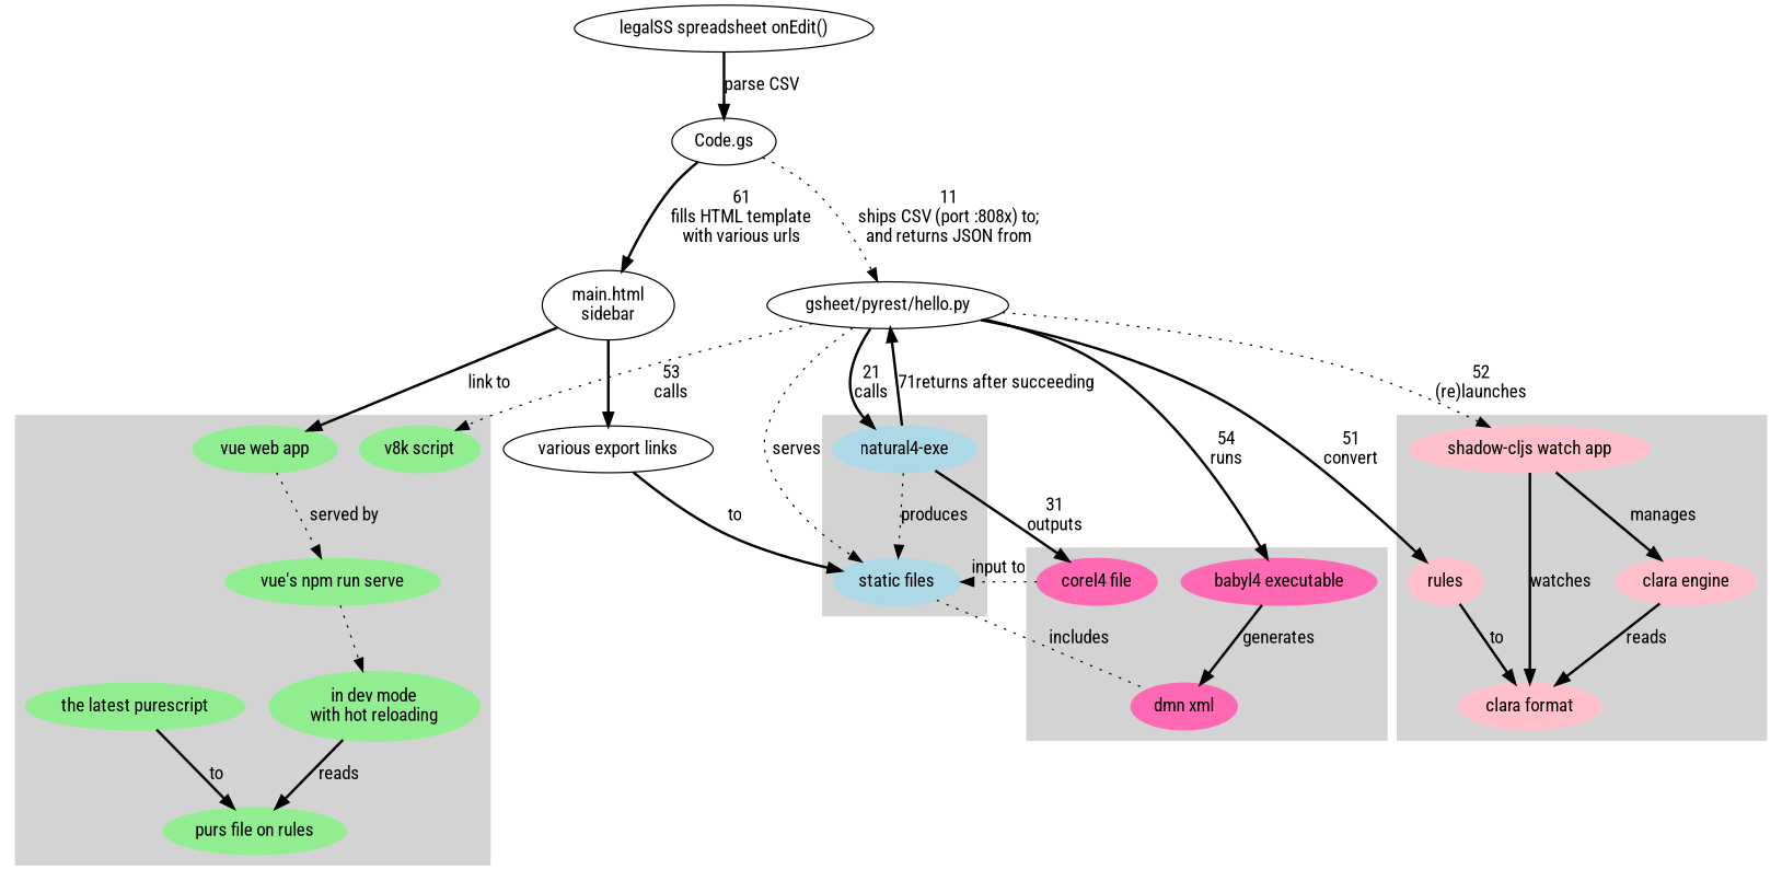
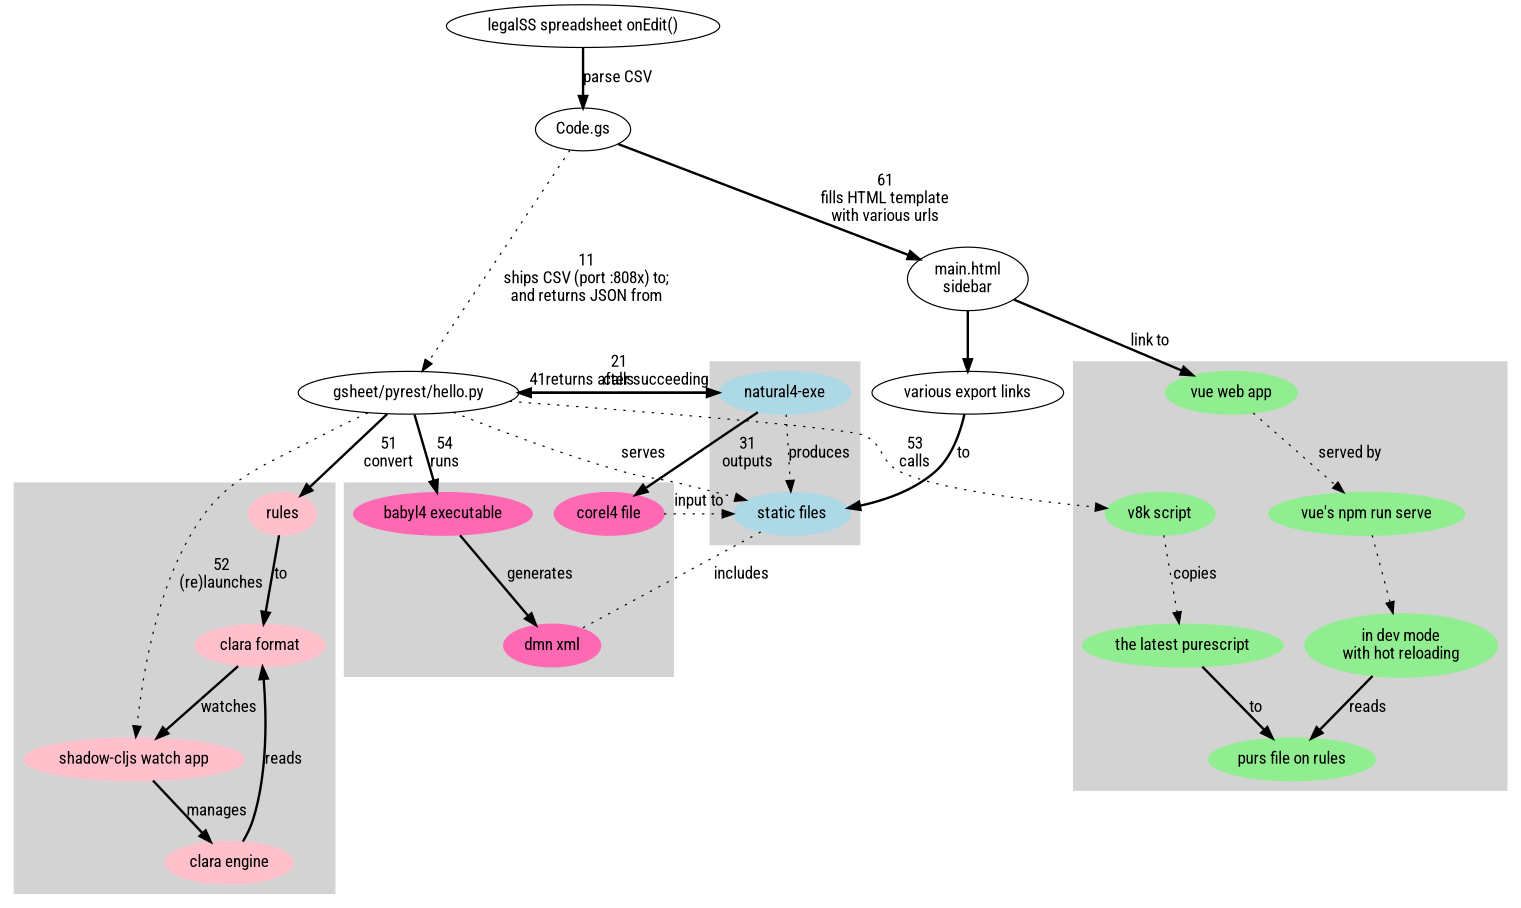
  digraph {
    fontname="Roboto Condensed"
    node [color=lightgreen fontname="Roboto Condensed" style=filled]
    edge [fontname="Roboto Condensed" style=bold]
    "static files" [color=lightblue]
    "natural4-exe" [color=lightblue]
    "vue web app"
    "v8k script"
    "vue's npm run serve"
    "in dev mode\nwith hot reloading"
    "the latest purescript"
    n8 [label="purs file on rules"]
    "corel4 file" [color=hotpink]
    "babyl4 executable" [color=hotpink]
    "dmn xml" [color=hotpink]
    rules [color=pink]
    "clara format" [color=pink]
    "shadow-cljs watch app" [color=pink]
    "clara engine" [color=pink]
    n16 [label="gsheet/pyrest/hello.py" color="" style=""]
    "legalSS spreadsheet onEdit()" [color="" style=""]
    "Code.gs" [color="" style=""]
    "main.html\nsidebar" [color="" style=""]
    "various export links" [color="" style=""]
    subgraph cluster_1 {
      color=lightgrey
      style=filled
      "static files"
      "natural4-exe"
    }
    subgraph cluster_2 {
      color=lightgrey
      style=filled
      "vue web app"
      "v8k script"
      "vue's npm run serve"
      "in dev mode\nwith hot reloading"
      "the latest purescript"
      n8
    }
    subgraph cluster_3 {
      color=lightgrey
      style=filled
      "corel4 file"
      "babyl4 executable"
      "dmn xml"
    }
    subgraph cluster_4 {
      color=lightgrey
      style=filled
      rules
      "clara format"
      "shadow-cljs watch app"
      "clara engine"
    }
    "static files" -> "dmn xml" [arrowhead=none label=includes style=dotted]
    "natural4-exe" -> "static files" [label=produces style=dotted]
    "natural4-exe" -> "corel4 file" [label="31\noutputs"]
-   "natural4-exe" -> n16 [label="71returns after succeeding"]
+   "natural4-exe" -> n16 [label="41returns after succeeding"]
    "vue web app" -> "vue's npm run serve" [label="served by" style=dotted]
+   "v8k script" -> "the latest purescript" [label=copies style=dotted]
    "vue's npm run serve" -> "in dev mode\nwith hot reloading" [style=dotted]
    "in dev mode\nwith hot reloading" -> n8 [label=reads]
    "the latest purescript" -> n8 [label=to]
    "corel4 file" -> "static files" [label="input to" style=dotted]
    "babyl4 executable" -> "dmn xml" [label=generates]
    rules -> "clara format" [label=to]
-   "shadow-cljs watch app" -> "clara format" [label=watches]
+   "clara format" -> "shadow-cljs watch app" [label=watches]
    "shadow-cljs watch app" -> "clara engine" [label=manages]
    "clara engine" -> "clara format" [label=reads]
    n16 -> "static files" [label=serves style=dotted]
    n16 -> "natural4-exe" [label="21\ncalls"]
    n16 -> "v8k script" [label="53\ncalls" style=dotted]
    n16 -> "babyl4 executable" [label="54\nruns"]
    n16 -> rules [label="51\nconvert"]
    n16 -> "shadow-cljs watch app" [label="52\n(re)launches" style=dotted]
    "legalSS spreadsheet onEdit()" -> "Code.gs" [label="parse CSV"]
    "Code.gs" -> n16 [label="11\nships CSV (port :808x) to;\nand returns JSON from" style=dotted]
    "Code.gs" -> "main.html\nsidebar" [label="61\nfills HTML template\nwith various urls"]
    "main.html\nsidebar" -> "vue web app" [label="link to"]
    "main.html\nsidebar" -> "various export links"
    "various export links" -> "static files" [label=to]
  }
